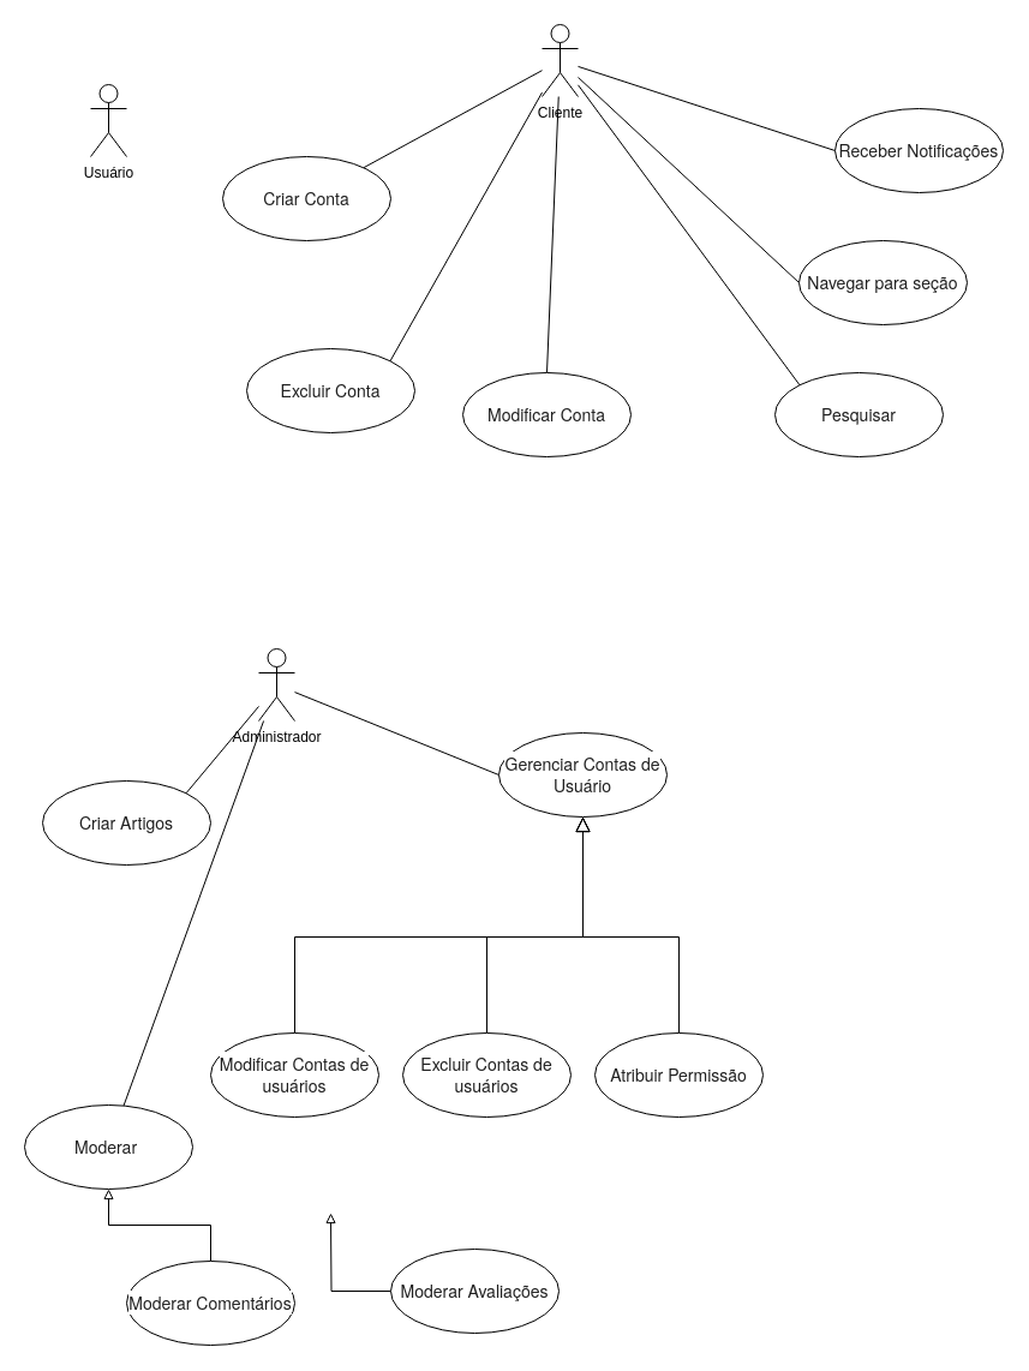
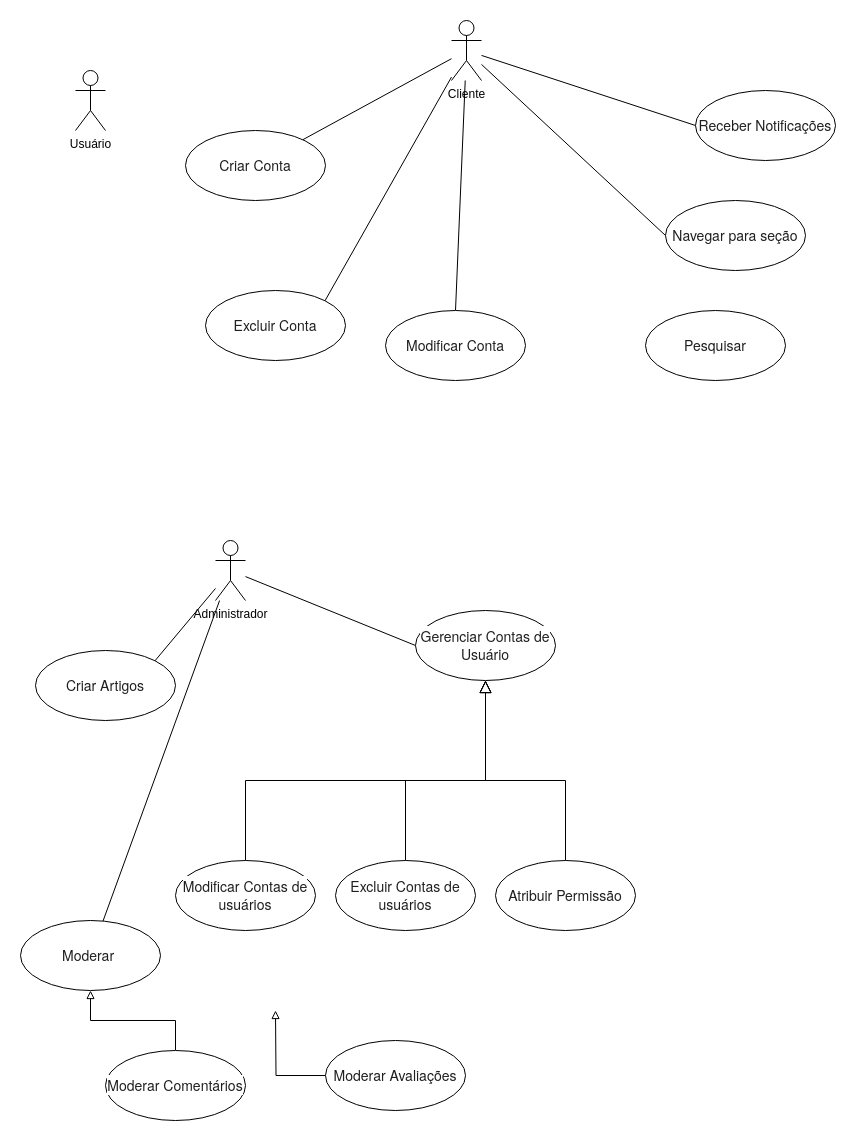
  <mxCell id="0" />
  <mxCell id="1" parent="0" />
  <mxCell id="2" style="rounded=0;orthogonalLoop=1;jettySize=auto;html=1;endArrow=none;endFill=0;" edge="1" parent="1" source="8" target="24"><mxGeometry relative="1" as="geometry" /></mxCell>
  <mxCell id="3" style="rounded=0;orthogonalLoop=1;jettySize=auto;html=1;entryX=0;entryY=0.5;entryDx=0;entryDy=0;endArrow=none;endFill=0;" edge="1" parent="1" source="8" target="20"><mxGeometry relative="1" as="geometry" /></mxCell>
  <mxCell id="4" style="rounded=0;orthogonalLoop=1;jettySize=auto;html=1;entryX=0;entryY=0.5;entryDx=0;entryDy=0;endArrow=none;endFill=0;" edge="1" parent="1" source="8" target="16"><mxGeometry relative="1" as="geometry" /></mxCell>
  <mxCell id="5" style="rounded=0;orthogonalLoop=1;jettySize=auto;html=1;entryX=1;entryY=0;entryDx=0;entryDy=0;endArrow=none;endFill=0;" edge="1" parent="1" source="8" target="25"><mxGeometry relative="1" as="geometry" /></mxCell>
  <mxCell id="6" style="rounded=0;orthogonalLoop=1;jettySize=auto;html=1;entryX=0.5;entryY=0;entryDx=0;entryDy=0;endArrow=none;endFill=0;" edge="1" parent="1" source="8" target="14"><mxGeometry relative="1" as="geometry" /></mxCell>
- <mxCell id="7" style="rounded=0;orthogonalLoop=1;jettySize=auto;html=1;entryX=0;entryY=0;entryDx=0;entryDy=0;endArrow=none;endFill=0;" edge="1" parent="1" source="8" target="15"><mxGeometry relative="1" as="geometry" /></mxCell>
  <mxCell id="8" value="Cliente&lt;br&gt;" style="shape=umlActor;verticalLabelPosition=bottom;verticalAlign=top;html=1;outlineConnect=0;" parent="1" vertex="1"><mxGeometry x="451" y="20" width="30" height="60" as="geometry" /></mxCell>
  <mxCell id="9" value="Usuário" style="shape=umlActor;verticalLabelPosition=bottom;verticalAlign=top;html=1;outlineConnect=0;" parent="1" vertex="1"><mxGeometry x="75" y="70" width="30" height="60" as="geometry" /></mxCell>
  <mxCell id="10" style="rounded=0;orthogonalLoop=1;jettySize=auto;html=1;entryX=0;entryY=0.5;entryDx=0;entryDy=0;endArrow=none;endFill=0;" edge="1" parent="1" source="13" target="19"><mxGeometry relative="1" as="geometry" /></mxCell>
  <mxCell id="11" style="rounded=0;orthogonalLoop=1;jettySize=auto;html=1;endArrow=none;endFill=0;" edge="1" parent="1" source="13" target="27"><mxGeometry relative="1" as="geometry" /></mxCell>
  <mxCell id="12" style="rounded=0;orthogonalLoop=1;jettySize=auto;html=1;entryX=1;entryY=0;entryDx=0;entryDy=0;endArrow=none;endFill=0;" edge="1" parent="1" source="13" target="26"><mxGeometry relative="1" as="geometry" /></mxCell>
  <mxCell id="13" value="Administrador" style="shape=umlActor;verticalLabelPosition=bottom;verticalAlign=top;html=1;outlineConnect=0;" parent="1" vertex="1"><mxGeometry x="215" y="540" width="30" height="60" as="geometry" /></mxCell>
  <mxCell id="14" value="&lt;span style=&quot;color: rgb(31, 31, 31); font-family: &amp;quot;Google Sans&amp;quot;, &amp;quot;Helvetica Neue&amp;quot;, sans-serif; font-size: 14px; font-style: normal; font-variant-ligatures: normal; font-variant-caps: normal; font-weight: 400; letter-spacing: normal; orphans: 2; text-align: start; text-indent: 0px; text-transform: none; widows: 2; word-spacing: 0px; -webkit-text-stroke-width: 0px; background-color: rgb(255, 255, 255); text-decoration-thickness: initial; text-decoration-style: initial; text-decoration-color: initial; float: none; display: inline !important;&quot;&gt;Modificar Conta&lt;/span&gt;" style="ellipse;whiteSpace=wrap;html=1;" vertex="1" parent="1"><mxGeometry x="385" y="310" width="140" height="70" as="geometry" /></mxCell>
  <mxCell id="15" value="&lt;span style=&quot;color: rgb(31, 31, 31); font-family: &amp;quot;Google Sans&amp;quot;, &amp;quot;Helvetica Neue&amp;quot;, sans-serif; font-size: 14px; font-style: normal; font-variant-ligatures: normal; font-variant-caps: normal; font-weight: 400; letter-spacing: normal; orphans: 2; text-align: start; text-indent: 0px; text-transform: none; widows: 2; word-spacing: 0px; -webkit-text-stroke-width: 0px; background-color: rgb(255, 255, 255); text-decoration-thickness: initial; text-decoration-style: initial; text-decoration-color: initial; float: none; display: inline !important;&quot;&gt;Pesquisar&lt;/span&gt;" style="ellipse;whiteSpace=wrap;html=1;" vertex="1" parent="1"><mxGeometry x="645" y="310" width="140" height="70" as="geometry" /></mxCell>
  <mxCell id="16" value="&lt;span style=&quot;color: rgb(31, 31, 31); font-family: &amp;quot;Google Sans&amp;quot;, &amp;quot;Helvetica Neue&amp;quot;, sans-serif; font-size: 14px; font-style: normal; font-variant-ligatures: normal; font-variant-caps: normal; font-weight: 400; letter-spacing: normal; orphans: 2; text-align: start; text-indent: 0px; text-transform: none; widows: 2; word-spacing: 0px; -webkit-text-stroke-width: 0px; background-color: rgb(255, 255, 255); text-decoration-thickness: initial; text-decoration-style: initial; text-decoration-color: initial; float: none; display: inline !important;&quot;&gt;Receber Notificações&lt;/span&gt;" style="ellipse;whiteSpace=wrap;html=1;" vertex="1" parent="1"><mxGeometry x="695" y="90" width="140" height="70" as="geometry" /></mxCell>
  <mxCell id="17" style="edgeStyle=orthogonalEdgeStyle;rounded=0;orthogonalLoop=1;jettySize=auto;html=1;endArrow=block;endFill=0;endSize=10;exitX=0.5;exitY=0;exitDx=0;exitDy=0;" edge="1" parent="1" source="18"><mxGeometry relative="1" as="geometry"><mxPoint x="485" y="680" as="targetPoint" /><Array as="points"><mxPoint x="245" y="780" /><mxPoint x="485" y="780" /></Array></mxGeometry></mxCell>
  <mxCell id="18" value="&lt;span style=&quot;color: rgb(31, 31, 31); font-family: &amp;quot;Google Sans&amp;quot;, &amp;quot;Helvetica Neue&amp;quot;, sans-serif; font-size: 14px; font-style: normal; font-variant-ligatures: normal; font-variant-caps: normal; font-weight: 400; letter-spacing: normal; orphans: 2; text-align: start; text-indent: 0px; text-transform: none; widows: 2; word-spacing: 0px; -webkit-text-stroke-width: 0px; background-color: rgb(255, 255, 255); text-decoration-thickness: initial; text-decoration-style: initial; text-decoration-color: initial; float: none; display: inline !important;&quot;&gt;Modificar Contas de usuários&lt;/span&gt;" style="ellipse;whiteSpace=wrap;html=1;" vertex="1" parent="1"><mxGeometry x="175" y="860" width="140" height="70" as="geometry" /></mxCell>
  <mxCell id="19" value="&lt;span style=&quot;color: rgb(31, 31, 31); font-family: &amp;quot;Google Sans&amp;quot;, &amp;quot;Helvetica Neue&amp;quot;, sans-serif; font-size: 14px; font-style: normal; font-variant-ligatures: normal; font-variant-caps: normal; font-weight: 400; letter-spacing: normal; orphans: 2; text-align: start; text-indent: 0px; text-transform: none; widows: 2; word-spacing: 0px; -webkit-text-stroke-width: 0px; background-color: rgb(255, 255, 255); text-decoration-thickness: initial; text-decoration-style: initial; text-decoration-color: initial; float: none; display: inline !important;&quot;&gt;Gerenciar Contas de Usuário&lt;/span&gt;" style="ellipse;whiteSpace=wrap;html=1;" vertex="1" parent="1"><mxGeometry x="415" y="610" width="140" height="70" as="geometry" /></mxCell>
  <mxCell id="20" value="&lt;span style=&quot;color: rgb(31, 31, 31); font-family: &amp;quot;Google Sans&amp;quot;, &amp;quot;Helvetica Neue&amp;quot;, sans-serif; font-size: 14px; font-style: normal; font-variant-ligatures: normal; font-variant-caps: normal; font-weight: 400; letter-spacing: normal; orphans: 2; text-align: start; text-indent: 0px; text-transform: none; widows: 2; word-spacing: 0px; -webkit-text-stroke-width: 0px; background-color: rgb(255, 255, 255); text-decoration-thickness: initial; text-decoration-style: initial; text-decoration-color: initial; float: none; display: inline !important;&quot;&gt;Navegar para seção&lt;/span&gt;" style="ellipse;whiteSpace=wrap;html=1;" vertex="1" parent="1"><mxGeometry x="665" y="200" width="140" height="70" as="geometry" /></mxCell>
  <mxCell id="21" style="edgeStyle=orthogonalEdgeStyle;rounded=0;orthogonalLoop=1;jettySize=auto;html=1;endArrow=block;endFill=0;endSize=10;exitX=0.5;exitY=0;exitDx=0;exitDy=0;" edge="1" parent="1" source="32"><mxGeometry relative="1" as="geometry"><mxPoint x="485" y="680" as="targetPoint" /><Array as="points"><mxPoint x="565" y="780" /><mxPoint x="485" y="780" /></Array></mxGeometry></mxCell>
  <mxCell id="22" style="edgeStyle=orthogonalEdgeStyle;rounded=0;orthogonalLoop=1;jettySize=auto;html=1;endArrow=block;endFill=0;endSize=10;exitX=0.5;exitY=0;exitDx=0;exitDy=0;" edge="1" parent="1" source="23"><mxGeometry relative="1" as="geometry"><mxPoint x="485" y="680" as="targetPoint" /><mxPoint x="354.999" y="888.593" as="sourcePoint" /><Array as="points"><mxPoint x="405" y="780" /><mxPoint x="485" y="780" /></Array></mxGeometry></mxCell>
  <mxCell id="23" value="&lt;span style=&quot;color: rgb(31, 31, 31); font-family: &amp;quot;Google Sans&amp;quot;, &amp;quot;Helvetica Neue&amp;quot;, sans-serif; font-size: 14px; font-style: normal; font-variant-ligatures: normal; font-variant-caps: normal; font-weight: 400; letter-spacing: normal; orphans: 2; text-align: start; text-indent: 0px; text-transform: none; widows: 2; word-spacing: 0px; -webkit-text-stroke-width: 0px; background-color: rgb(255, 255, 255); text-decoration-thickness: initial; text-decoration-style: initial; text-decoration-color: initial; float: none; display: inline !important;&quot;&gt;Excluir Contas de usuários&lt;/span&gt;" style="ellipse;whiteSpace=wrap;html=1;" vertex="1" parent="1"><mxGeometry x="335" y="860" width="140" height="70" as="geometry" /></mxCell>
  <mxCell id="24" value="&lt;span style=&quot;color: rgb(31, 31, 31); font-family: &amp;quot;Google Sans&amp;quot;, &amp;quot;Helvetica Neue&amp;quot;, sans-serif; font-size: 14px; font-style: normal; font-variant-ligatures: normal; font-variant-caps: normal; font-weight: 400; letter-spacing: normal; orphans: 2; text-align: start; text-indent: 0px; text-transform: none; widows: 2; word-spacing: 0px; -webkit-text-stroke-width: 0px; background-color: rgb(255, 255, 255); text-decoration-thickness: initial; text-decoration-style: initial; text-decoration-color: initial; float: none; display: inline !important;&quot;&gt;Criar Conta&lt;/span&gt;" style="ellipse;whiteSpace=wrap;html=1;" vertex="1" parent="1"><mxGeometry x="185" y="130" width="140" height="70" as="geometry" /></mxCell>
  <mxCell id="25" value="&lt;span style=&quot;color: rgb(31, 31, 31); font-family: &amp;quot;Google Sans&amp;quot;, &amp;quot;Helvetica Neue&amp;quot;, sans-serif; font-size: 14px; font-style: normal; font-variant-ligatures: normal; font-variant-caps: normal; font-weight: 400; letter-spacing: normal; orphans: 2; text-align: start; text-indent: 0px; text-transform: none; widows: 2; word-spacing: 0px; -webkit-text-stroke-width: 0px; background-color: rgb(255, 255, 255); text-decoration-thickness: initial; text-decoration-style: initial; text-decoration-color: initial; float: none; display: inline !important;&quot;&gt;Excluir Conta&lt;/span&gt;" style="ellipse;whiteSpace=wrap;html=1;" vertex="1" parent="1"><mxGeometry x="205" y="290" width="140" height="70" as="geometry" /></mxCell>
  <mxCell id="26" value="&lt;span style=&quot;color: rgb(31, 31, 31); font-family: &amp;quot;Google Sans&amp;quot;, &amp;quot;Helvetica Neue&amp;quot;, sans-serif; font-size: 14px; font-style: normal; font-variant-ligatures: normal; font-variant-caps: normal; font-weight: 400; letter-spacing: normal; orphans: 2; text-align: start; text-indent: 0px; text-transform: none; widows: 2; word-spacing: 0px; -webkit-text-stroke-width: 0px; background-color: rgb(255, 255, 255); text-decoration-thickness: initial; text-decoration-style: initial; text-decoration-color: initial; float: none; display: inline !important;&quot;&gt;Criar Artigos&lt;br&gt;&lt;/span&gt;" style="ellipse;whiteSpace=wrap;html=1;" vertex="1" parent="1"><mxGeometry x="35" y="650" width="140" height="70" as="geometry" /></mxCell>
  <mxCell id="27" value="&lt;span style=&quot;color: rgb(31, 31, 31); font-family: &amp;quot;Google Sans&amp;quot;, &amp;quot;Helvetica Neue&amp;quot;, sans-serif; font-size: 14px; font-style: normal; font-variant-ligatures: normal; font-variant-caps: normal; font-weight: 400; letter-spacing: normal; orphans: 2; text-align: start; text-indent: 0px; text-transform: none; widows: 2; word-spacing: 0px; -webkit-text-stroke-width: 0px; background-color: rgb(255, 255, 255); text-decoration-thickness: initial; text-decoration-style: initial; text-decoration-color: initial; float: none; display: inline !important;&quot;&gt;Moderar&amp;nbsp;&lt;br&gt;&lt;/span&gt;" style="ellipse;whiteSpace=wrap;html=1;" vertex="1" parent="1"><mxGeometry x="20" y="920" width="140" height="70" as="geometry" /></mxCell>
  <mxCell id="28" style="edgeStyle=orthogonalEdgeStyle;rounded=0;orthogonalLoop=1;jettySize=auto;html=1;endArrow=block;endFill=0;" edge="1" parent="1" source="29"><mxGeometry relative="1" as="geometry"><mxPoint x="275" y="1010" as="targetPoint" /></mxGeometry></mxCell>
  <mxCell id="29" value="&lt;span style=&quot;color: rgb(31, 31, 31); font-family: &amp;quot;Google Sans&amp;quot;, &amp;quot;Helvetica Neue&amp;quot;, sans-serif; font-size: 14px; font-style: normal; font-variant-ligatures: normal; font-variant-caps: normal; font-weight: 400; letter-spacing: normal; orphans: 2; text-align: start; text-indent: 0px; text-transform: none; widows: 2; word-spacing: 0px; -webkit-text-stroke-width: 0px; background-color: rgb(255, 255, 255); text-decoration-thickness: initial; text-decoration-style: initial; text-decoration-color: initial; float: none; display: inline !important;&quot;&gt;Moderar Avaliações&lt;br&gt;&lt;/span&gt;" style="ellipse;whiteSpace=wrap;html=1;" vertex="1" parent="1"><mxGeometry x="325" y="1040" width="140" height="70" as="geometry" /></mxCell>
  <mxCell id="30" style="edgeStyle=orthogonalEdgeStyle;rounded=0;orthogonalLoop=1;jettySize=auto;html=1;endArrow=block;endFill=0;" edge="1" parent="1" source="31" target="27"><mxGeometry relative="1" as="geometry" /></mxCell>
  <mxCell id="31" value="&lt;span style=&quot;color: rgb(31, 31, 31); font-family: &amp;quot;Google Sans&amp;quot;, &amp;quot;Helvetica Neue&amp;quot;, sans-serif; font-size: 14px; font-style: normal; font-variant-ligatures: normal; font-variant-caps: normal; font-weight: 400; letter-spacing: normal; orphans: 2; text-align: start; text-indent: 0px; text-transform: none; widows: 2; word-spacing: 0px; -webkit-text-stroke-width: 0px; background-color: rgb(255, 255, 255); text-decoration-thickness: initial; text-decoration-style: initial; text-decoration-color: initial; float: none; display: inline !important;&quot;&gt;Moderar Comentários&lt;br&gt;&lt;/span&gt;" style="ellipse;whiteSpace=wrap;html=1;" vertex="1" parent="1"><mxGeometry x="105" y="1050" width="140" height="70" as="geometry" /></mxCell>
  <mxCell id="32" value="&lt;span style=&quot;color: rgb(31, 31, 31); font-family: &amp;quot;Google Sans&amp;quot;, &amp;quot;Helvetica Neue&amp;quot;, sans-serif; font-size: 14px; font-style: normal; font-variant-ligatures: normal; font-variant-caps: normal; font-weight: 400; letter-spacing: normal; orphans: 2; text-align: start; text-indent: 0px; text-transform: none; widows: 2; word-spacing: 0px; -webkit-text-stroke-width: 0px; background-color: rgb(255, 255, 255); text-decoration-thickness: initial; text-decoration-style: initial; text-decoration-color: initial; float: none; display: inline !important;&quot;&gt;Atribuir Permissão&lt;/span&gt;" style="ellipse;whiteSpace=wrap;html=1;" vertex="1" parent="1"><mxGeometry x="495" y="860" width="140" height="70" as="geometry" /></mxCell>
